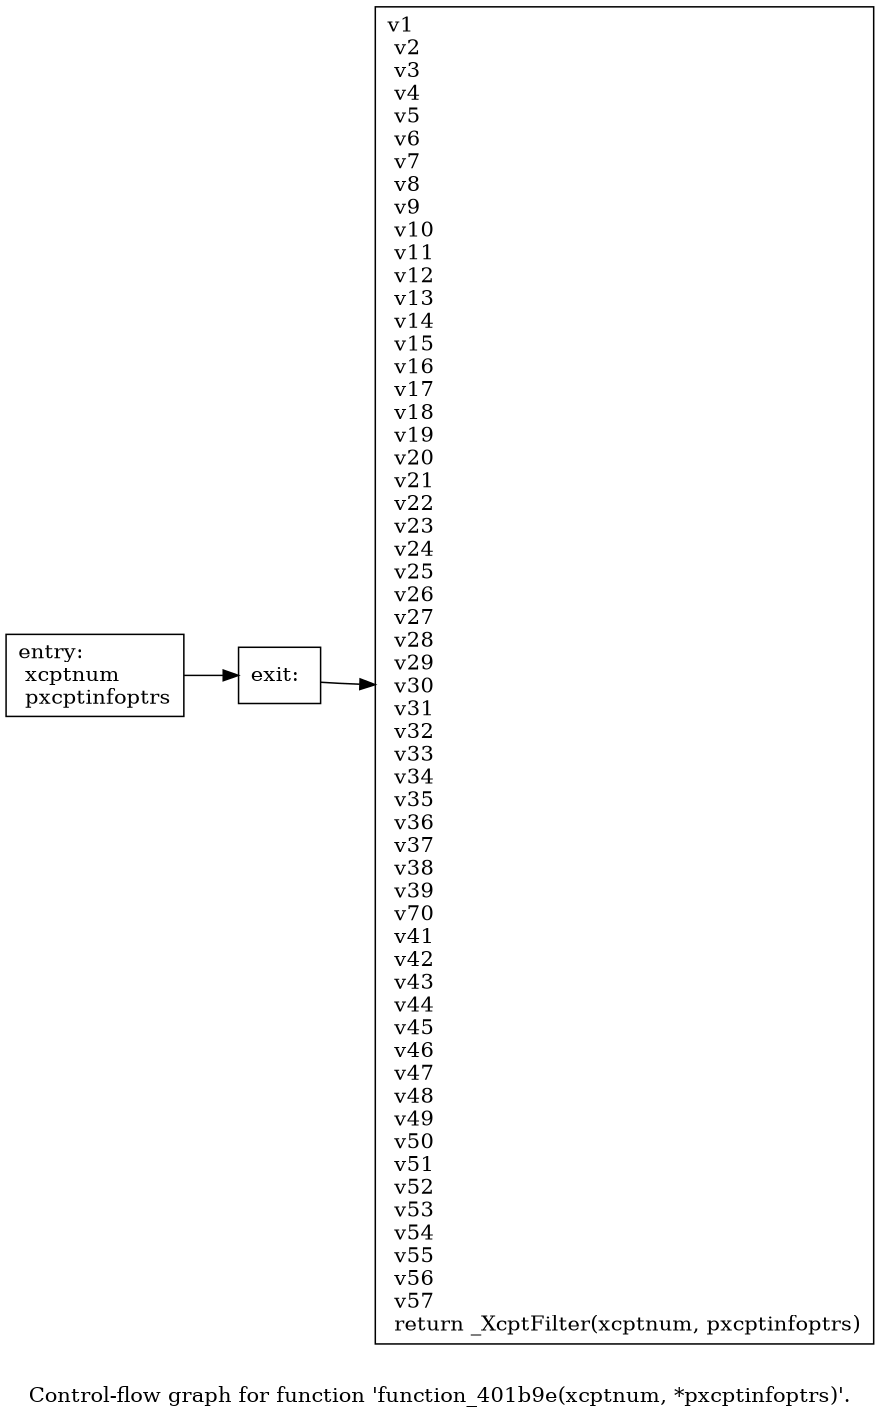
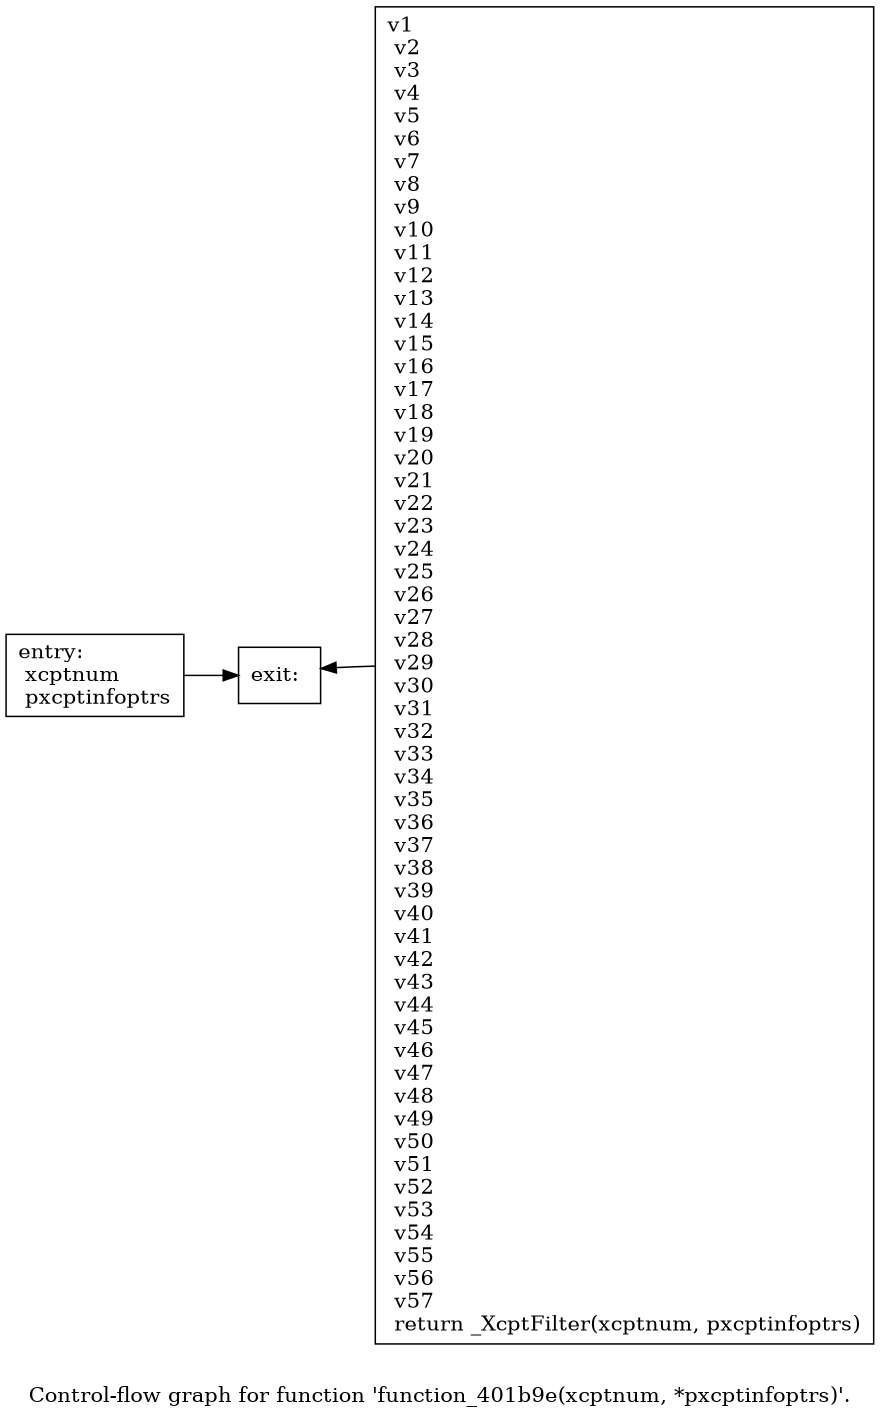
  digraph {
    label="Control-flow graph for function 'function_401b9e(xcptnum, *pxcptinfoptrs)'."
    rankdir=LR
    node [shape=record]
    n1 [label="{entry:\l  xcptnum\l  pxcptinfoptrs\l}"]
    n2 [label="{exit:\l}"]
-   n3 [label="{  v1\l  v2\l  v3\l  v4\l  v5\l  v6\l  v7\l  v8\l  v9\l  v10\l  v11\l  v12\l  v13\l  v14\l  v15\l  v16\l  v17\l  v18\l  v19\l  v20\l  v21\l  v22\l  v23\l  v24\l  v25\l  v26\l  v27\l  v28\l  v29\l  v30\l  v31\l  v32\l  v33\l  v34\l  v35\l  v36\l  v37\l  v38\l  v39\l  v70\l  v41\l  v42\l  v43\l  v44\l  v45\l  v46\l  v47\l  v48\l  v49\l  v50\l  v51\l  v52\l  v53\l  v54\l  v55\l  v56\l  v57\l  return _XcptFilter(xcptnum, pxcptinfoptrs)\l}"]
+   n3 [label="{  v1\l  v2\l  v3\l  v4\l  v5\l  v6\l  v7\l  v8\l  v9\l  v10\l  v11\l  v12\l  v13\l  v14\l  v15\l  v16\l  v17\l  v18\l  v19\l  v20\l  v21\l  v22\l  v23\l  v24\l  v25\l  v26\l  v27\l  v28\l  v29\l  v30\l  v31\l  v32\l  v33\l  v34\l  v35\l  v36\l  v37\l  v38\l  v39\l  v40\l  v41\l  v42\l  v43\l  v44\l  v45\l  v46\l  v47\l  v48\l  v49\l  v50\l  v51\l  v52\l  v53\l  v54\l  v55\l  v56\l  v57\l  return _XcptFilter(xcptnum, pxcptinfoptrs)\l}"]
    n1 -> n2
-   n2 -> n3
+   n3 -> n2
  }
